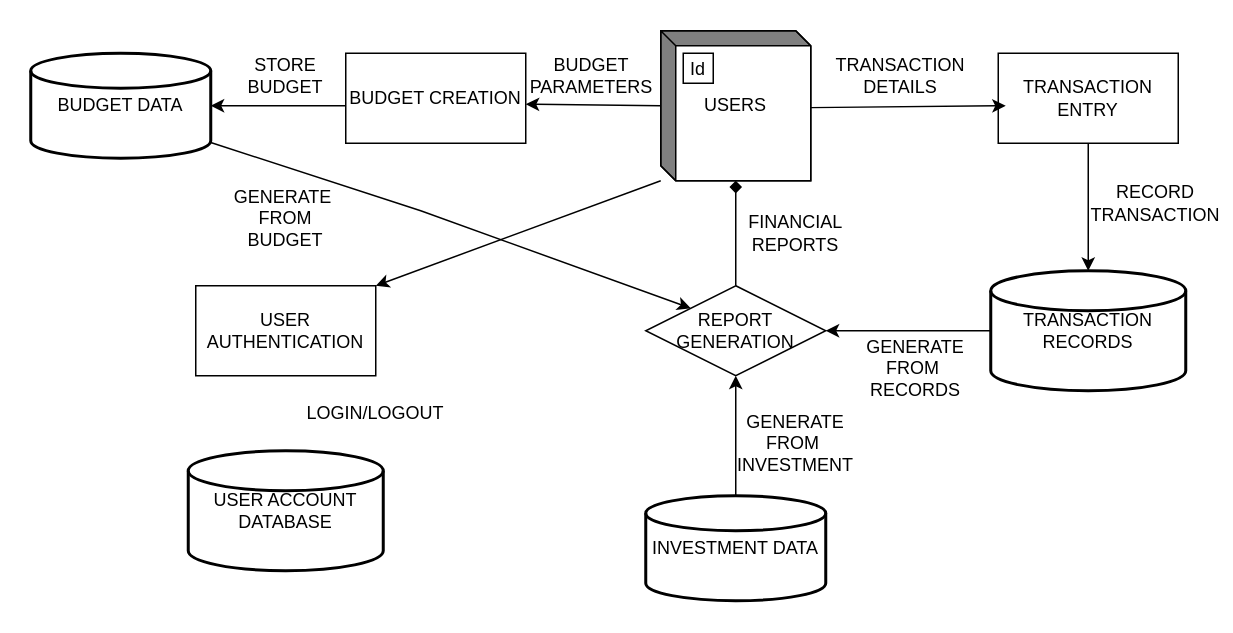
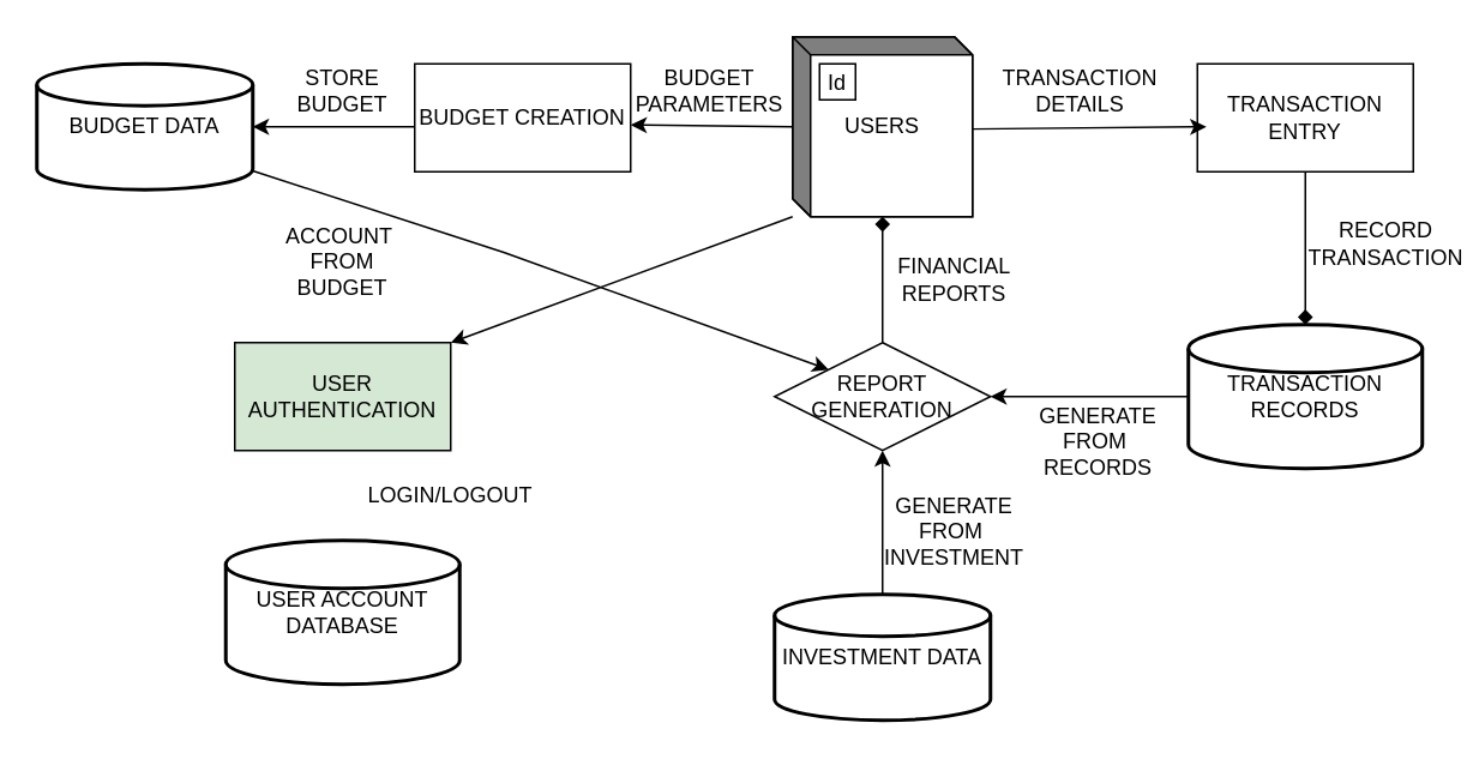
  <mxCell id="0" />
  <mxCell id="1" parent="0" />
  <mxCell id="2" value="BUDGET DATA" style="strokeWidth=2;html=1;shape=mxgraph.flowchart.database;whiteSpace=wrap;" vertex="1" parent="1"><mxGeometry x="20" y="35" width="120" height="70" as="geometry" /></mxCell>
  <mxCell id="3" value="TRANSACTION RECORDS" style="strokeWidth=2;html=1;shape=mxgraph.flowchart.database;whiteSpace=wrap;" vertex="1" parent="1"><mxGeometry x="660" y="180" width="130" height="80" as="geometry" /></mxCell>
  <mxCell id="4" value="" style="edgeStyle=orthogonalEdgeStyle;rounded=0;orthogonalLoop=1;jettySize=auto;html=1;" edge="1" parent="1" source="5" target="13"><mxGeometry relative="1" as="geometry" /></mxCell>
  <mxCell id="5" value="INVESTMENT DATA" style="strokeWidth=2;html=1;shape=mxgraph.flowchart.database;whiteSpace=wrap;" vertex="1" parent="1"><mxGeometry x="430" y="330" width="120" height="70" as="geometry" /></mxCell>
  <mxCell id="6" value="USER ACCOUNT DATABASE" style="strokeWidth=2;html=1;shape=mxgraph.flowchart.database;whiteSpace=wrap;" vertex="1" parent="1"><mxGeometry x="125" y="300" width="130" height="80" as="geometry" /></mxCell>
- <mxCell id="7" value="USER AUTHENTICATION" style="rounded=0;whiteSpace=wrap;html=1;" vertex="1" parent="1"><mxGeometry x="130" y="190" width="120" height="60" as="geometry" /></mxCell>
+ <mxCell id="7" value="USER AUTHENTICATION" style="rounded=0;whiteSpace=wrap;html=1;fillColor=#d5e8d4;" vertex="1" parent="1"><mxGeometry x="130" y="190" width="120" height="60" as="geometry" /></mxCell>
  <mxCell id="8" value="BUDGET CREATION" style="rounded=0;whiteSpace=wrap;html=1;" vertex="1" parent="1"><mxGeometry x="230" y="35" width="120" height="60" as="geometry" /></mxCell>
- <mxCell id="9" value="" style="edgeStyle=orthogonalEdgeStyle;rounded=0;orthogonalLoop=1;jettySize=auto;html=1;" edge="1" parent="1" source="10" target="3"><mxGeometry relative="1" as="geometry" /></mxCell>
+ <mxCell id="9" value="" style="edgeStyle=orthogonalEdgeStyle;rounded=0;orthogonalLoop=1;jettySize=auto;html=1;endArrow=diamond;" edge="1" parent="1" source="10" target="3"><mxGeometry relative="1" as="geometry" /></mxCell>
  <mxCell id="10" value="TRANSACTION ENTRY" style="rounded=0;whiteSpace=wrap;html=1;" vertex="1" parent="1"><mxGeometry x="665" y="35" width="120" height="60" as="geometry" /></mxCell>
  <mxCell id="11" value="" style="edgeStyle=orthogonalEdgeStyle;rounded=0;orthogonalLoop=1;jettySize=auto;html=1;endArrow=diamond;" edge="1" parent="1" source="13" target="14"><mxGeometry relative="1" as="geometry" /></mxCell>
  <mxCell id="12" value="" style="edgeStyle=orthogonalEdgeStyle;rounded=0;orthogonalLoop=1;jettySize=auto;html=1;" edge="1" parent="1" source="3" target="13"><mxGeometry relative="1" as="geometry" /></mxCell>
  <mxCell id="13" value="REPORT GENERATION" style="rhombus;whiteSpace=wrap;html=1;" vertex="1" parent="1"><mxGeometry x="430" y="190" width="120" height="60" as="geometry" /></mxCell>
  <mxCell id="14" value="USERS" style="html=1;dashed=0;whiteSpace=wrap;shape=mxgraph.dfd.externalEntity" vertex="1" parent="1"><mxGeometry x="440" y="20" width="100" height="100" as="geometry" /></mxCell>
  <mxCell id="15" value="Id" style="autosize=1;part=1;resizable=0;strokeColor=inherit;fillColor=inherit;gradientColor=inherit;" vertex="1" parent="14"><mxGeometry width="20" height="20" relative="1" as="geometry"><mxPoint x="15" y="15" as="offset" /></mxGeometry></mxCell>
  <mxCell id="16" value="" style="endArrow=classic;html=1;rounded=0;entryX=1;entryY=0.5;entryDx=0;entryDy=0;entryPerimeter=0;" edge="1" parent="1" target="2"><mxGeometry width="50" height="50" relative="1" as="geometry"><mxPoint x="230" y="70" as="sourcePoint" /><mxPoint x="530" y="-50" as="targetPoint" /></mxGeometry></mxCell>
  <mxCell id="17" value="" style="endArrow=classic;html=1;rounded=0;" edge="1" parent="1"><mxGeometry width="50" height="50" relative="1" as="geometry"><mxPoint x="440" y="70" as="sourcePoint" /><mxPoint x="350" y="69" as="targetPoint" /></mxGeometry></mxCell>
  <mxCell id="18" value="STORE BUDGET" style="text;html=1;align=center;verticalAlign=middle;whiteSpace=wrap;rounded=0;" vertex="1" parent="1"><mxGeometry x="160" y="35" width="60" height="30" as="geometry" /></mxCell>
  <mxCell id="19" value="BUDGET PARAMETERS" style="text;html=1;align=center;verticalAlign=middle;whiteSpace=wrap;rounded=0;" vertex="1" parent="1"><mxGeometry x="364" y="35" width="60" height="30" as="geometry" /></mxCell>
  <mxCell id="20" value="" style="endArrow=classic;html=1;rounded=0;exitX=0;exitY=0;exitDx=100;exitDy=32.5;exitPerimeter=0;" edge="1" parent="1"><mxGeometry width="50" height="50" relative="1" as="geometry"><mxPoint x="540" y="71.25" as="sourcePoint" /><mxPoint x="670" y="70" as="targetPoint" /></mxGeometry></mxCell>
  <mxCell id="21" value="" style="endArrow=classic;html=1;rounded=0;entryX=0;entryY=0;entryDx=0;entryDy=0;exitX=1;exitY=0.85;exitDx=0;exitDy=0;exitPerimeter=0;" edge="1" parent="1" source="2" target="13"><mxGeometry width="50" height="50" relative="1" as="geometry"><mxPoint x="300" y="160" as="sourcePoint" /><mxPoint x="350" y="110" as="targetPoint" /><Array as="points"><mxPoint x="280" y="140" /></Array></mxGeometry></mxCell>
  <mxCell id="22" value="" style="endArrow=classic;html=1;rounded=0;entryX=1;entryY=0;entryDx=0;entryDy=0;exitX=0;exitY=1;exitDx=0;exitDy=0;exitPerimeter=0;" edge="1" parent="1" source="14" target="7"><mxGeometry width="50" height="50" relative="1" as="geometry"><mxPoint x="570" y="50" as="sourcePoint" /><mxPoint x="620" y="0" as="targetPoint" /></mxGeometry></mxCell>
  <mxCell id="23" value="TRANSACTION&lt;div&gt;DETAILS&lt;/div&gt;" style="text;html=1;align=center;verticalAlign=middle;whiteSpace=wrap;rounded=0;" vertex="1" parent="1"><mxGeometry x="570" y="35" width="60" height="30" as="geometry" /></mxCell>
  <mxCell id="24" value="RECORD TRANSACTION" style="text;html=1;align=center;verticalAlign=middle;whiteSpace=wrap;rounded=0;" vertex="1" parent="1"><mxGeometry x="740" y="120" width="60" height="30" as="geometry" /></mxCell>
  <mxCell id="25" value="GENERATE&lt;div&gt;FROM&amp;nbsp;&lt;/div&gt;&lt;div&gt;RECORDS&lt;/div&gt;" style="text;html=1;align=center;verticalAlign=middle;whiteSpace=wrap;rounded=0;" vertex="1" parent="1"><mxGeometry x="580" y="230" width="60" height="30" as="geometry" /></mxCell>
  <mxCell id="26" value="GENERATE&lt;div&gt;FROM&amp;nbsp;&lt;/div&gt;&lt;div&gt;INVESTMENT&lt;/div&gt;" style="text;html=1;align=center;verticalAlign=middle;whiteSpace=wrap;rounded=0;" vertex="1" parent="1"><mxGeometry x="500" y="280" width="60" height="30" as="geometry" /></mxCell>
  <mxCell id="27" value="FINANCIAL REPORTS" style="text;html=1;align=center;verticalAlign=middle;whiteSpace=wrap;rounded=0;" vertex="1" parent="1"><mxGeometry x="500" y="140" width="60" height="30" as="geometry" /></mxCell>
- <mxCell id="28" value="GENERATE&amp;nbsp;&lt;div&gt;FROM BUDGET&lt;/div&gt;" style="text;html=1;align=center;verticalAlign=middle;whiteSpace=wrap;rounded=0;" vertex="1" parent="1"><mxGeometry x="160" y="130" width="60" height="30" as="geometry" /></mxCell>
+ <mxCell id="28" value="ACCOUNT&amp;nbsp;&lt;div&gt;FROM BUDGET&lt;/div&gt;" style="text;html=1;align=center;verticalAlign=middle;whiteSpace=wrap;rounded=0;" vertex="1" parent="1"><mxGeometry x="160" y="130" width="60" height="30" as="geometry" /></mxCell>
  <mxCell id="29" value="LOGIN/LOGOUT" style="text;html=1;align=center;verticalAlign=middle;whiteSpace=wrap;rounded=0;" vertex="1" parent="1"><mxGeometry x="220" y="260" width="60" height="30" as="geometry" /></mxCell>
